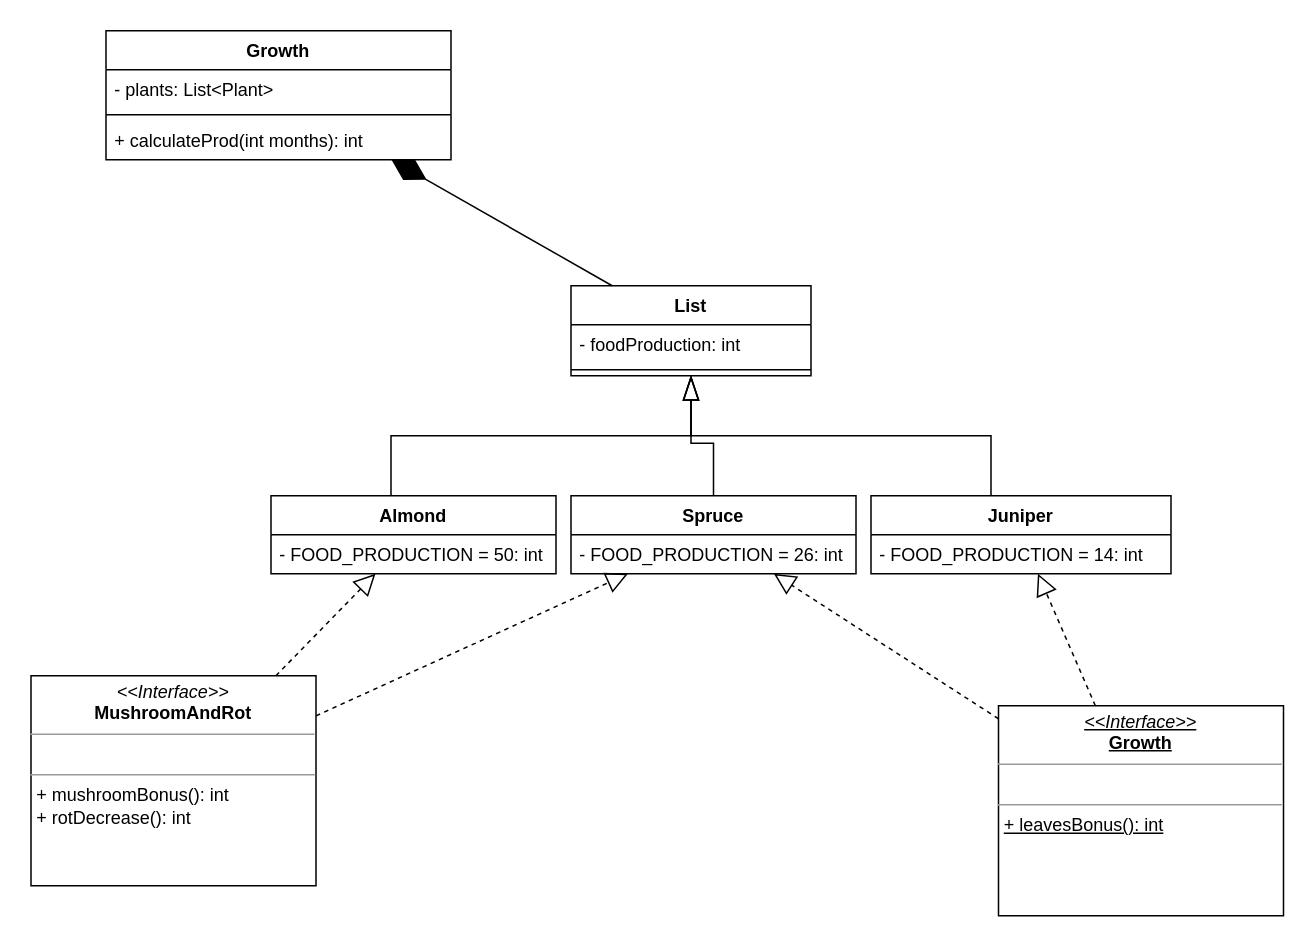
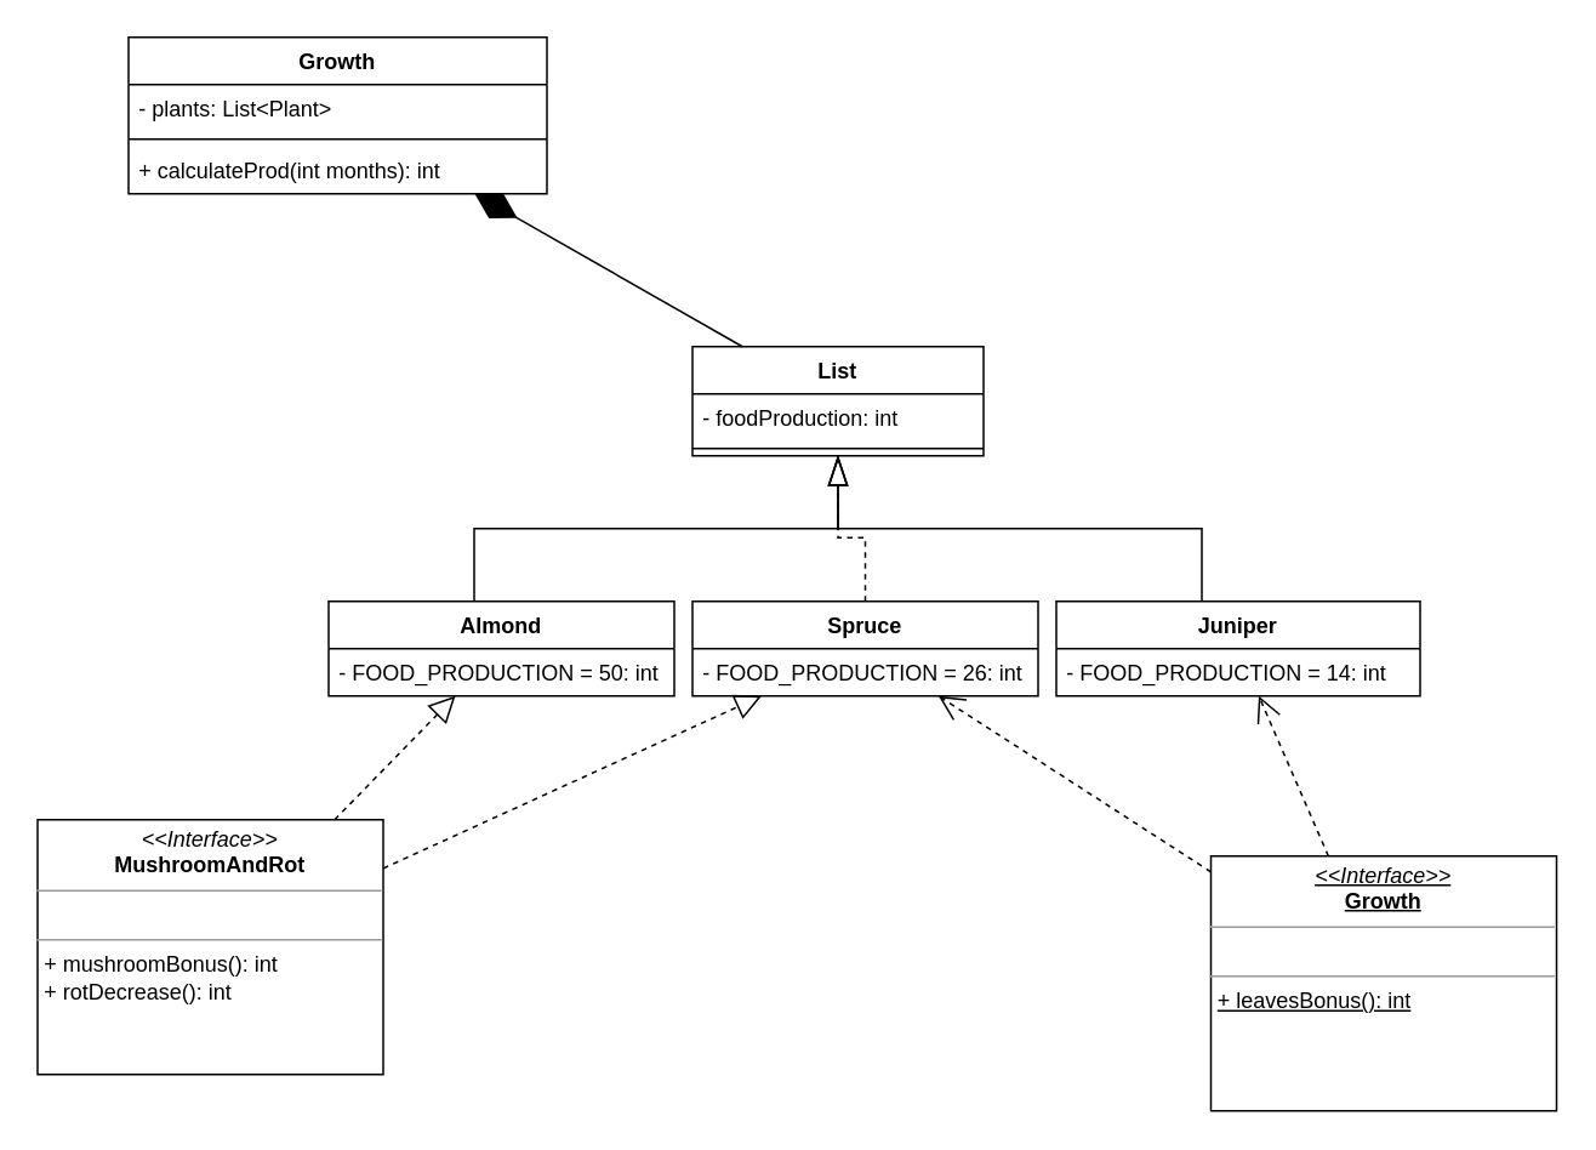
  <mxCell id="0" />
  <mxCell id="1" parent="0" />
  <mxCell id="2" value="List" style="swimlane;fontStyle=1;childLayout=stackLayout;horizontal=1;startSize=26;horizontalStack=0;resizeParent=1;resizeParentMax=0;resizeLast=0;collapsible=1;marginBottom=0;" parent="1" vertex="1"><mxGeometry x="380" y="190" width="160" height="60" as="geometry" /></mxCell>
  <mxCell id="3" value="- foodProduction: int" style="text;strokeColor=none;fillColor=none;align=left;verticalAlign=top;spacingLeft=4;spacingRight=4;overflow=hidden;rotatable=0;points=[[0,0.5],[1,0.5]];portConstraint=eastwest;" parent="2" vertex="1"><mxGeometry y="26" width="160" height="26" as="geometry" /></mxCell>
  <mxCell id="4" value="" style="line;strokeWidth=1;fillColor=none;align=left;verticalAlign=middle;spacingTop=-1;spacingLeft=3;spacingRight=3;rotatable=0;labelPosition=right;points=[];portConstraint=eastwest;" parent="2" vertex="1"><mxGeometry y="52" width="160" height="8" as="geometry" /></mxCell>
  <mxCell id="5" style="edgeStyle=orthogonalEdgeStyle;rounded=0;orthogonalLoop=1;jettySize=auto;html=1;endArrow=blockThin;endFill=0;endSize=14;" parent="1" source="6" target="2" edge="1"><mxGeometry relative="1" as="geometry"><Array as="points"><mxPoint x="260" y="290" /><mxPoint x="460" y="290" /></Array></mxGeometry></mxCell>
  <mxCell id="6" value="Almond" style="swimlane;fontStyle=1;childLayout=stackLayout;horizontal=1;startSize=26;horizontalStack=0;resizeParent=1;resizeParentMax=0;resizeLast=0;collapsible=1;marginBottom=0;" parent="1" vertex="1"><mxGeometry x="180" y="330" width="190" height="52" as="geometry" /></mxCell>
  <mxCell id="7" value="- FOOD_PRODUCTION = 50: int" style="text;strokeColor=none;fillColor=none;align=left;verticalAlign=top;spacingLeft=4;spacingRight=4;overflow=hidden;rotatable=0;points=[[0,0.5],[1,0.5]];portConstraint=eastwest;" parent="6" vertex="1"><mxGeometry y="26" width="190" height="26" as="geometry" /></mxCell>
- <mxCell id="8" style="edgeStyle=orthogonalEdgeStyle;rounded=0;orthogonalLoop=1;jettySize=auto;html=1;endArrow=blockThin;endFill=0;endSize=14;" parent="1" source="9" target="2" edge="1"><mxGeometry relative="1" as="geometry" /></mxCell>
+ <mxCell id="8" style="edgeStyle=orthogonalEdgeStyle;rounded=0;orthogonalLoop=1;jettySize=auto;html=1;endArrow=blockThin;endFill=0;endSize=14;dashed=1;" parent="1" source="9" target="2" edge="1"><mxGeometry relative="1" as="geometry" /></mxCell>
  <mxCell id="9" value="Spruce" style="swimlane;fontStyle=1;childLayout=stackLayout;horizontal=1;startSize=26;horizontalStack=0;resizeParent=1;resizeParentMax=0;resizeLast=0;collapsible=1;marginBottom=0;" parent="1" vertex="1"><mxGeometry x="380" y="330" width="190" height="52" as="geometry" /></mxCell>
  <mxCell id="10" value="- FOOD_PRODUCTION = 26: int" style="text;strokeColor=none;fillColor=none;align=left;verticalAlign=top;spacingLeft=4;spacingRight=4;overflow=hidden;rotatable=0;points=[[0,0.5],[1,0.5]];portConstraint=eastwest;" parent="9" vertex="1"><mxGeometry y="26" width="190" height="26" as="geometry" /></mxCell>
  <mxCell id="11" style="edgeStyle=orthogonalEdgeStyle;rounded=0;orthogonalLoop=1;jettySize=auto;html=1;endArrow=blockThin;endFill=0;endSize=14;jumpSize=5;" parent="1" source="12" target="2" edge="1"><mxGeometry relative="1" as="geometry"><Array as="points"><mxPoint x="660" y="290" /><mxPoint x="460" y="290" /></Array></mxGeometry></mxCell>
  <mxCell id="12" value="Juniper" style="swimlane;fontStyle=1;childLayout=stackLayout;horizontal=1;startSize=26;horizontalStack=0;resizeParent=1;resizeParentMax=0;resizeLast=0;collapsible=1;marginBottom=0;" parent="1" vertex="1"><mxGeometry x="580" y="330" width="200" height="52" as="geometry" /></mxCell>
  <mxCell id="13" value="- FOOD_PRODUCTION = 14: int" style="text;strokeColor=none;fillColor=none;align=left;verticalAlign=top;spacingLeft=4;spacingRight=4;overflow=hidden;rotatable=0;points=[[0,0.5],[1,0.5]];portConstraint=eastwest;" parent="12" vertex="1"><mxGeometry y="26" width="200" height="26" as="geometry" /></mxCell>
  <mxCell id="14" value="Growth" style="swimlane;fontStyle=1;childLayout=stackLayout;horizontal=1;startSize=26;horizontalStack=0;resizeParent=1;resizeParentMax=0;resizeLast=0;collapsible=1;marginBottom=0;" parent="1" vertex="1"><mxGeometry x="70" y="20" width="230" height="86" as="geometry" /></mxCell>
  <mxCell id="15" value="- plants: List&lt;Plant&gt;" style="text;strokeColor=none;fillColor=none;align=left;verticalAlign=top;spacingLeft=4;spacingRight=4;overflow=hidden;rotatable=0;points=[[0,0.5],[1,0.5]];portConstraint=eastwest;" parent="14" vertex="1"><mxGeometry y="26" width="230" height="26" as="geometry" /></mxCell>
  <mxCell id="16" value="" style="line;strokeWidth=1;fillColor=none;align=left;verticalAlign=middle;spacingTop=-1;spacingLeft=3;spacingRight=3;rotatable=0;labelPosition=right;points=[];portConstraint=eastwest;" parent="14" vertex="1"><mxGeometry y="52" width="230" height="8" as="geometry" /></mxCell>
  <mxCell id="17" value="+ calculateProd(int months): int" style="text;strokeColor=none;fillColor=none;align=left;verticalAlign=top;spacingLeft=4;spacingRight=4;overflow=hidden;rotatable=0;points=[[0,0.5],[1,0.5]];portConstraint=eastwest;" parent="14" vertex="1"><mxGeometry y="60" width="230" height="26" as="geometry" /></mxCell>
  <mxCell id="18" value="&lt;p style=&quot;margin:0px;margin-top:4px;text-align:center;&quot;&gt;&lt;u&gt;&lt;i&gt;&amp;lt;&amp;lt;Interface&amp;gt;&amp;gt;&lt;/i&gt;&lt;br&gt;&lt;b&gt;Growth&lt;/b&gt;&lt;/u&gt;&lt;/p&gt;&lt;hr size=&quot;1&quot;&gt;&lt;p style=&quot;margin:0px;margin-left:4px;&quot;&gt;&lt;br&gt;&lt;/p&gt;&lt;hr size=&quot;1&quot;&gt;&lt;p style=&quot;margin:0px;margin-left:4px;&quot;&gt;&lt;u&gt;+ leavesBonus(): int&lt;br&gt;&lt;/u&gt;&lt;/p&gt;" style="verticalAlign=top;align=left;overflow=fill;fontSize=12;fontFamily=Helvetica;html=1;" parent="1" vertex="1"><mxGeometry x="665" y="470" width="190" height="140" as="geometry" /></mxCell>
  <mxCell id="19" value="&lt;p style=&quot;margin:0px;margin-top:4px;text-align:center;&quot;&gt;&lt;i&gt;&amp;lt;&amp;lt;Interface&amp;gt;&amp;gt;&lt;/i&gt;&lt;br&gt;&lt;b&gt;MushroomAndRot&lt;/b&gt;&lt;/p&gt;&lt;hr size=&quot;1&quot;&gt;&lt;p style=&quot;margin:0px;margin-left:4px;&quot;&gt;&lt;br&gt;&lt;/p&gt;&lt;hr size=&quot;1&quot;&gt;&lt;p style=&quot;margin:0px;margin-left:4px;&quot;&gt;+ mushroomBonus(): int&lt;br&gt;+ rotDecrease(): int&lt;/p&gt;" style="verticalAlign=top;align=left;overflow=fill;fontSize=12;fontFamily=Helvetica;html=1;" parent="1" vertex="1"><mxGeometry x="20" y="450" width="190" height="140" as="geometry" /></mxCell>
  <mxCell id="20" value="" style="endArrow=block;dashed=1;endFill=0;endSize=12;html=1;rounded=0;jumpSize=5;" parent="1" source="19" target="6" edge="1"><mxGeometry width="160" relative="1" as="geometry"><mxPoint x="0" y="420" as="sourcePoint" /><mxPoint x="160" y="420" as="targetPoint" /></mxGeometry></mxCell>
  <mxCell id="21" value="" style="endArrow=block;dashed=1;endFill=0;endSize=12;html=1;rounded=0;jumpSize=5;" parent="1" source="19" target="9" edge="1"><mxGeometry width="160" relative="1" as="geometry"><mxPoint x="500" y="440" as="sourcePoint" /><mxPoint x="660" y="440" as="targetPoint" /></mxGeometry></mxCell>
- <mxCell id="22" value="" style="endArrow=block;dashed=1;endFill=0;endSize=12;html=1;rounded=0;jumpSize=5;" parent="1" source="18" target="9" edge="1"><mxGeometry width="160" relative="1" as="geometry"><mxPoint x="480" y="450" as="sourcePoint" /><mxPoint x="640" y="450" as="targetPoint" /></mxGeometry></mxCell>
- <mxCell id="23" value="" style="endArrow=block;dashed=1;endFill=0;endSize=12;html=1;rounded=0;jumpSize=5;" parent="1" source="18" target="12" edge="1"><mxGeometry width="160" relative="1" as="geometry"><mxPoint x="380" y="360" as="sourcePoint" /><mxPoint x="540" y="360" as="targetPoint" /></mxGeometry></mxCell>
+ <mxCell id="22" value="" style="endArrow=open;dashed=1;endFill=0;endSize=12;html=1;rounded=0;jumpSize=5;" parent="1" source="18" target="9" edge="1"><mxGeometry width="160" relative="1" as="geometry"><mxPoint x="480" y="450" as="sourcePoint" /><mxPoint x="640" y="450" as="targetPoint" /></mxGeometry></mxCell>
+ <mxCell id="23" value="" style="endArrow=open;dashed=1;endFill=0;endSize=12;html=1;rounded=0;jumpSize=5;" parent="1" source="18" target="12" edge="1"><mxGeometry width="160" relative="1" as="geometry"><mxPoint x="380" y="360" as="sourcePoint" /><mxPoint x="540" y="360" as="targetPoint" /></mxGeometry></mxCell>
  <mxCell id="24" value="" style="endArrow=diamondThin;endFill=1;endSize=24;html=1;rounded=0;" edge="1" parent="1" source="2" target="14"><mxGeometry width="160" relative="1" as="geometry"><mxPoint x="130" y="190" as="sourcePoint" /><mxPoint x="290" y="190" as="targetPoint" /></mxGeometry></mxCell>
